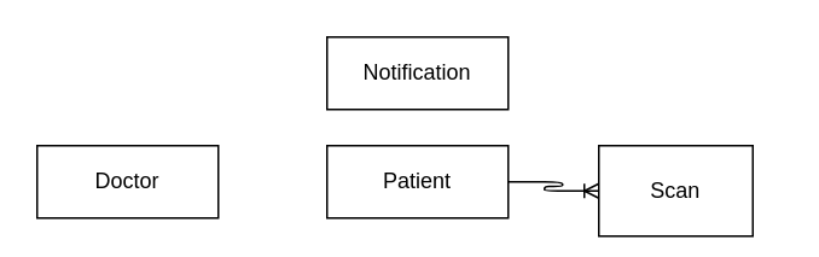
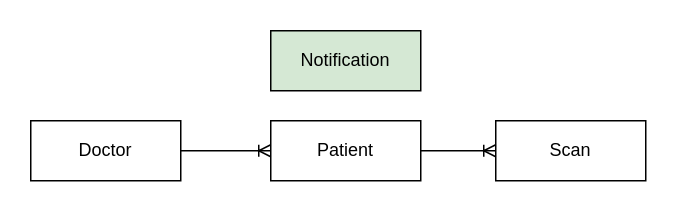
  <mxCell id="0" />
  <mxCell id="1" parent="0" />
  <mxCell id="2" value="Doctor" style="whiteSpace=wrap;html=1;align=center;" vertex="1" parent="1"><mxGeometry x="20" y="80" width="100" height="40" as="geometry" /></mxCell>
  <mxCell id="3" value="Patient" style="whiteSpace=wrap;html=1;align=center;" vertex="1" parent="1"><mxGeometry x="180" y="80" width="100" height="40" as="geometry" /></mxCell>
- <mxCell id="4" value="Scan" style="whiteSpace=wrap;html=1;align=center;" vertex="1" parent="1"><mxGeometry x="330" y="80" width="85" height="50" as="geometry" /></mxCell>
- <mxCell id="5" value="Notification" style="whiteSpace=wrap;html=1;align=center;" vertex="1" parent="1"><mxGeometry x="180" y="20" width="100" height="40" as="geometry" /></mxCell>
+ <mxCell id="4" value="Scan" style="whiteSpace=wrap;html=1;align=center;" vertex="1" parent="1"><mxGeometry x="330" y="80" width="100" height="40" as="geometry" /></mxCell>
+ <mxCell id="5" value="Notification" style="whiteSpace=wrap;html=1;align=center;fillColor=#d5e8d4;" vertex="1" parent="1"><mxGeometry x="180" y="20" width="100" height="40" as="geometry" /></mxCell>
+ <mxCell id="6" value="" style="edgeStyle=entityRelationEdgeStyle;fontSize=12;html=1;endArrow=ERoneToMany;exitX=1;exitY=0.5;exitDx=0;exitDy=0;entryX=0;entryY=0.5;entryDx=0;entryDy=0;" edge="1" parent="1" source="2" target="3"><mxGeometry width="100" height="100" relative="1" as="geometry"><mxPoint x="230" y="190" as="sourcePoint" /><mxPoint x="330" y="90" as="targetPoint" /></mxGeometry></mxCell>
  <mxCell id="7" value="" style="edgeStyle=entityRelationEdgeStyle;fontSize=12;html=1;endArrow=ERoneToMany;exitX=1;exitY=0.5;exitDx=0;exitDy=0;entryX=0;entryY=0.5;entryDx=0;entryDy=0;" edge="1" parent="1" source="3" target="4"><mxGeometry width="100" height="100" relative="1" as="geometry"><mxPoint x="260" y="340" as="sourcePoint" /><mxPoint x="360" y="240" as="targetPoint" /></mxGeometry></mxCell>
